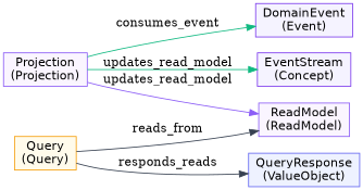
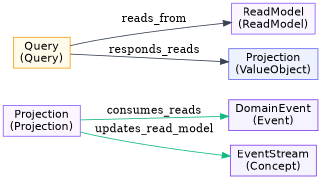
  digraph {
    rankdir=LR
    node [color="#7c3aed" fillcolor="#f5f3ff" fontname=Helvetica shape=box style=filled]
    edge [color="#10b981" style=solid]
    n1 [label="DomainEvent\n(Event)"]
    n2 [label="EventStream\n(Concept)"]
    n3 [color="#8b5cf6" fillcolor="#faf5ff" label="Projection\n(Projection)"]
    n4 [color="#8b5cf6" fillcolor="#faf5ff" label="ReadModel\n(ReadModel)"]
    n5 [color="#f59e0b" fillcolor="#fffbeb" label="Query\n(Query)"]
-   n6 [color="#6366f1" fillcolor="#eef2ff" label="QueryResponse\n(ValueObject)"]
-   n3 -> n1 [label=consumes_event]
+   n6 [color="#6366f1" fillcolor="#eef2ff" label="Projection\n(ValueObject)"]
+   n3 -> n1 [label=consumes_reads]
    n3 -> n2 [label=updates_read_model]
-   n3 -> n4 [color="#8b5cf6" label=updates_read_model]
    n5 -> n4 [color="#374151" label=reads_from]
    n5 -> n6 [color="#374151" label=responds_reads]
  }
